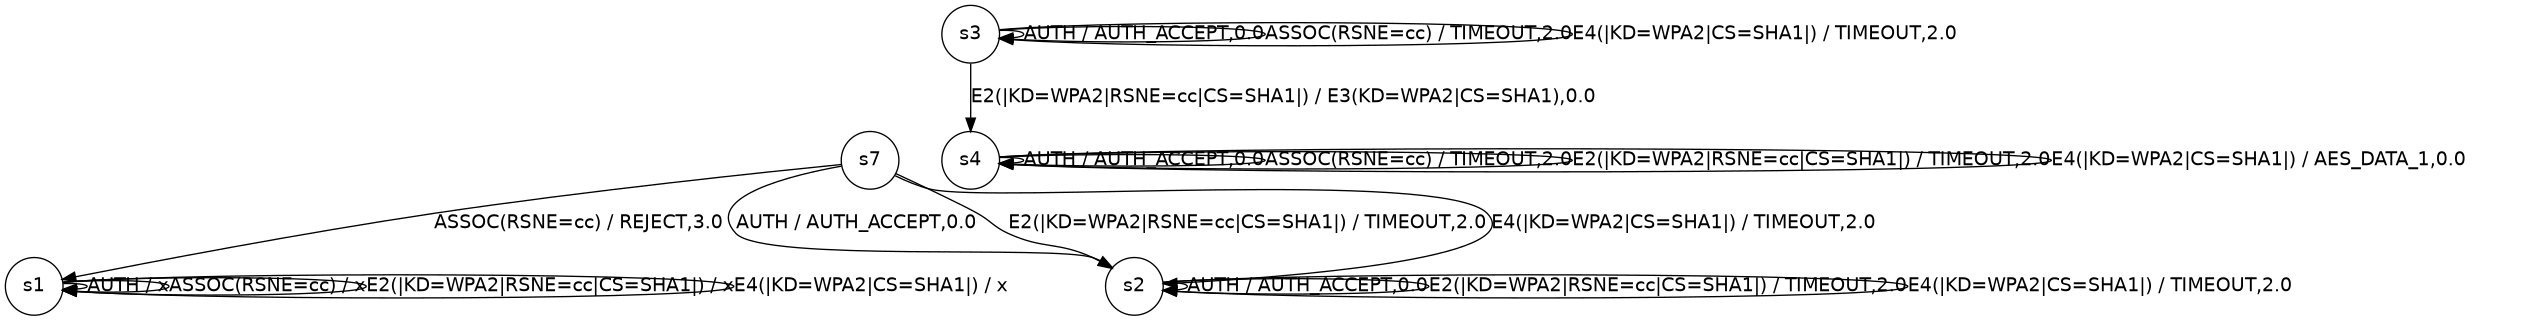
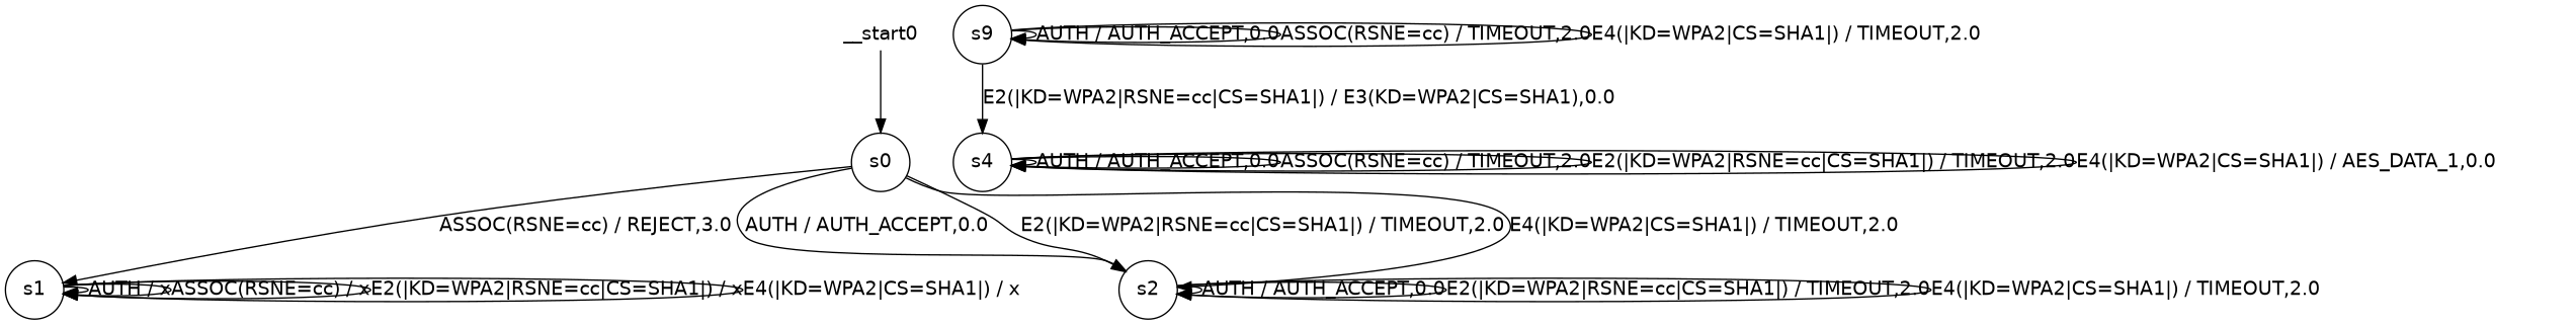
  digraph {
    fontname="DejaVu Sans"
    node [fontname="DejaVu Sans" shape=circle]
    edge [fontname="DejaVu Sans"]
-   n1 [label=s7]
+   n1 [label=s0]
    n2 [label=s1]
    n3 [label=s2]
-   n4 [label=s3]
+   n4 [label=s9]
    n5 [label=s4]
+   __start0 [height=0 shape=none width=0]
    n1 -> n2 [label="ASSOC(RSNE=cc) / REJECT,3.0"]
    n1 -> n3 [label="AUTH / AUTH_ACCEPT,0.0"]
    n1 -> n3 [label="E2(|KD=WPA2|RSNE=cc|CS=SHA1|) / TIMEOUT,2.0"]
    n1 -> n3 [label="E4(|KD=WPA2|CS=SHA1|) / TIMEOUT,2.0"]
    n2 -> n2 [label="AUTH / x"]
    n2 -> n2 [label="ASSOC(RSNE=cc) / x"]
    n2 -> n2 [label="E2(|KD=WPA2|RSNE=cc|CS=SHA1|) / x"]
    n2 -> n2 [label="E4(|KD=WPA2|CS=SHA1|) / x"]
    n3 -> n3 [label="AUTH / AUTH_ACCEPT,0.0"]
    n3 -> n3 [label="E2(|KD=WPA2|RSNE=cc|CS=SHA1|) / TIMEOUT,2.0"]
    n3 -> n3 [label="E4(|KD=WPA2|CS=SHA1|) / TIMEOUT,2.0"]
    n4 -> n4 [label="AUTH / AUTH_ACCEPT,0.0"]
    n4 -> n4 [label="ASSOC(RSNE=cc) / TIMEOUT,2.0"]
    n4 -> n4 [label="E4(|KD=WPA2|CS=SHA1|) / TIMEOUT,2.0"]
    n4 -> n5 [label="E2(|KD=WPA2|RSNE=cc|CS=SHA1|) / E3(KD=WPA2|CS=SHA1),0.0"]
    n5 -> n5 [label="AUTH / AUTH_ACCEPT,0.0"]
    n5 -> n5 [label="ASSOC(RSNE=cc) / TIMEOUT,2.0"]
    n5 -> n5 [label="E2(|KD=WPA2|RSNE=cc|CS=SHA1|) / TIMEOUT,2.0"]
    n5 -> n5 [label="E4(|KD=WPA2|CS=SHA1|) / AES_DATA_1,0.0"]
+   __start0 -> n1
  }
